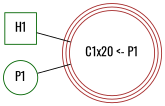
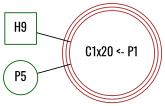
  digraph {
    fontname=Oswald
    rankdir=LR
    node [color=darkgreen fontname=Oswald rank=2 shape=circle]
    edge [arrowhead=none fontname=Oswald]
-   H1 [shape=square]
-   P1
+   H1 [shape=square label=H9]
+   P1 [label=P5]
    n3 [color=brown label="C1x20 <- P1" peripheries=3 width=1 rank=""]
    subgraph sub_1 {
      H1
      P1
    }
    subgraph sub_2 {
      rank=min
      H1
    }
    subgraph sub_3 {
      H1
      n3
    }
    P1 -> n3
    n3 -> H1
  }
